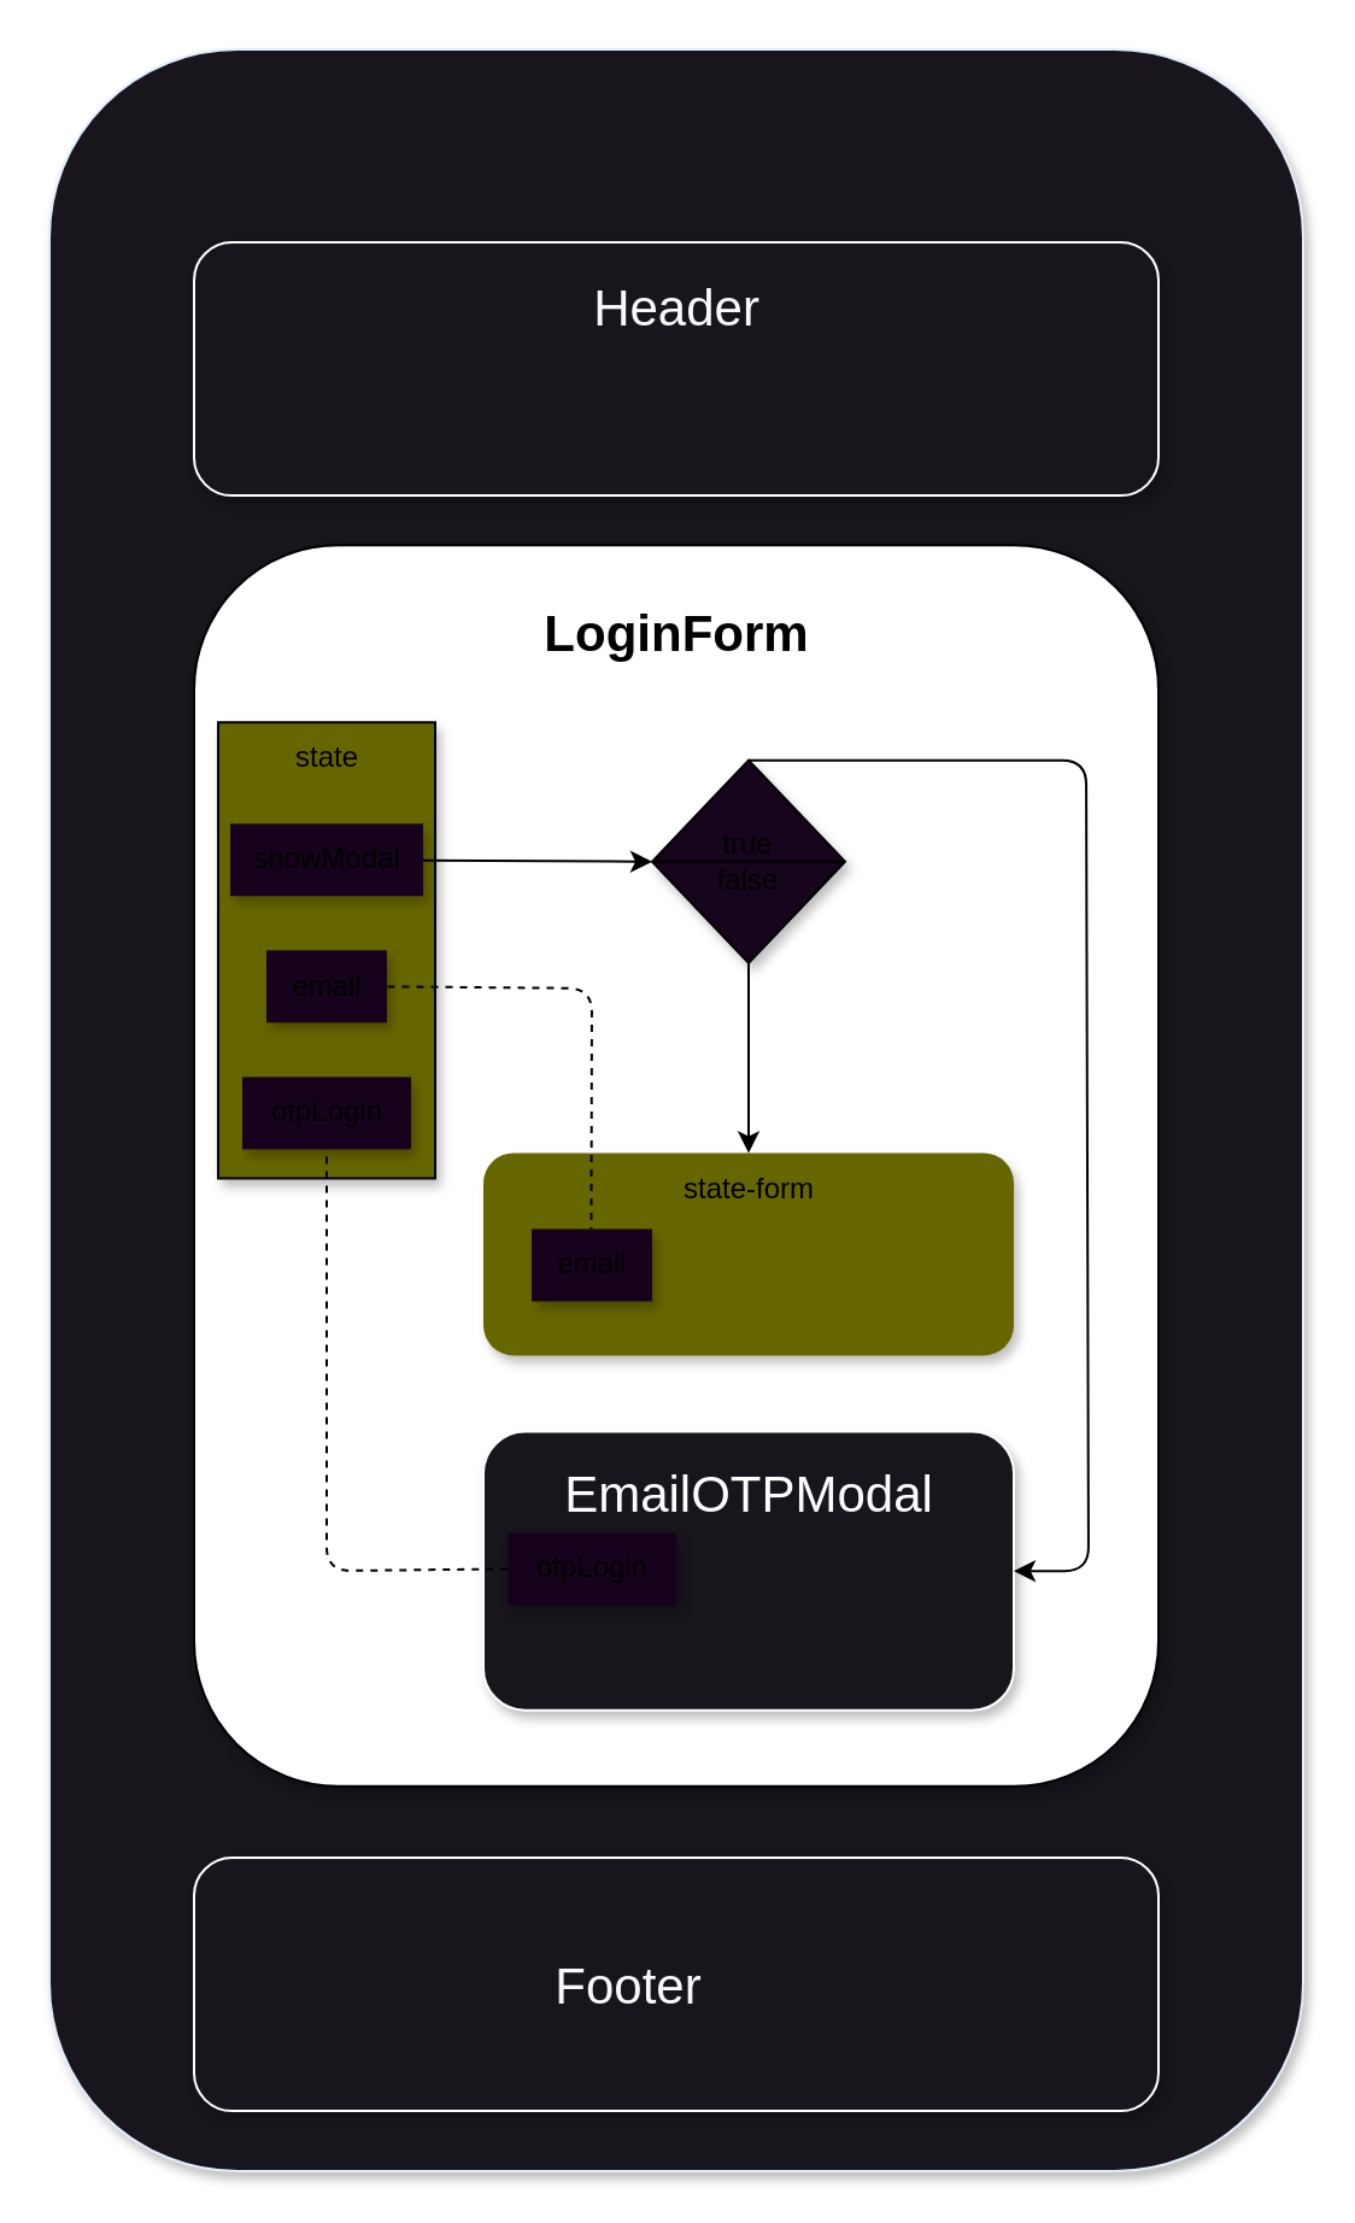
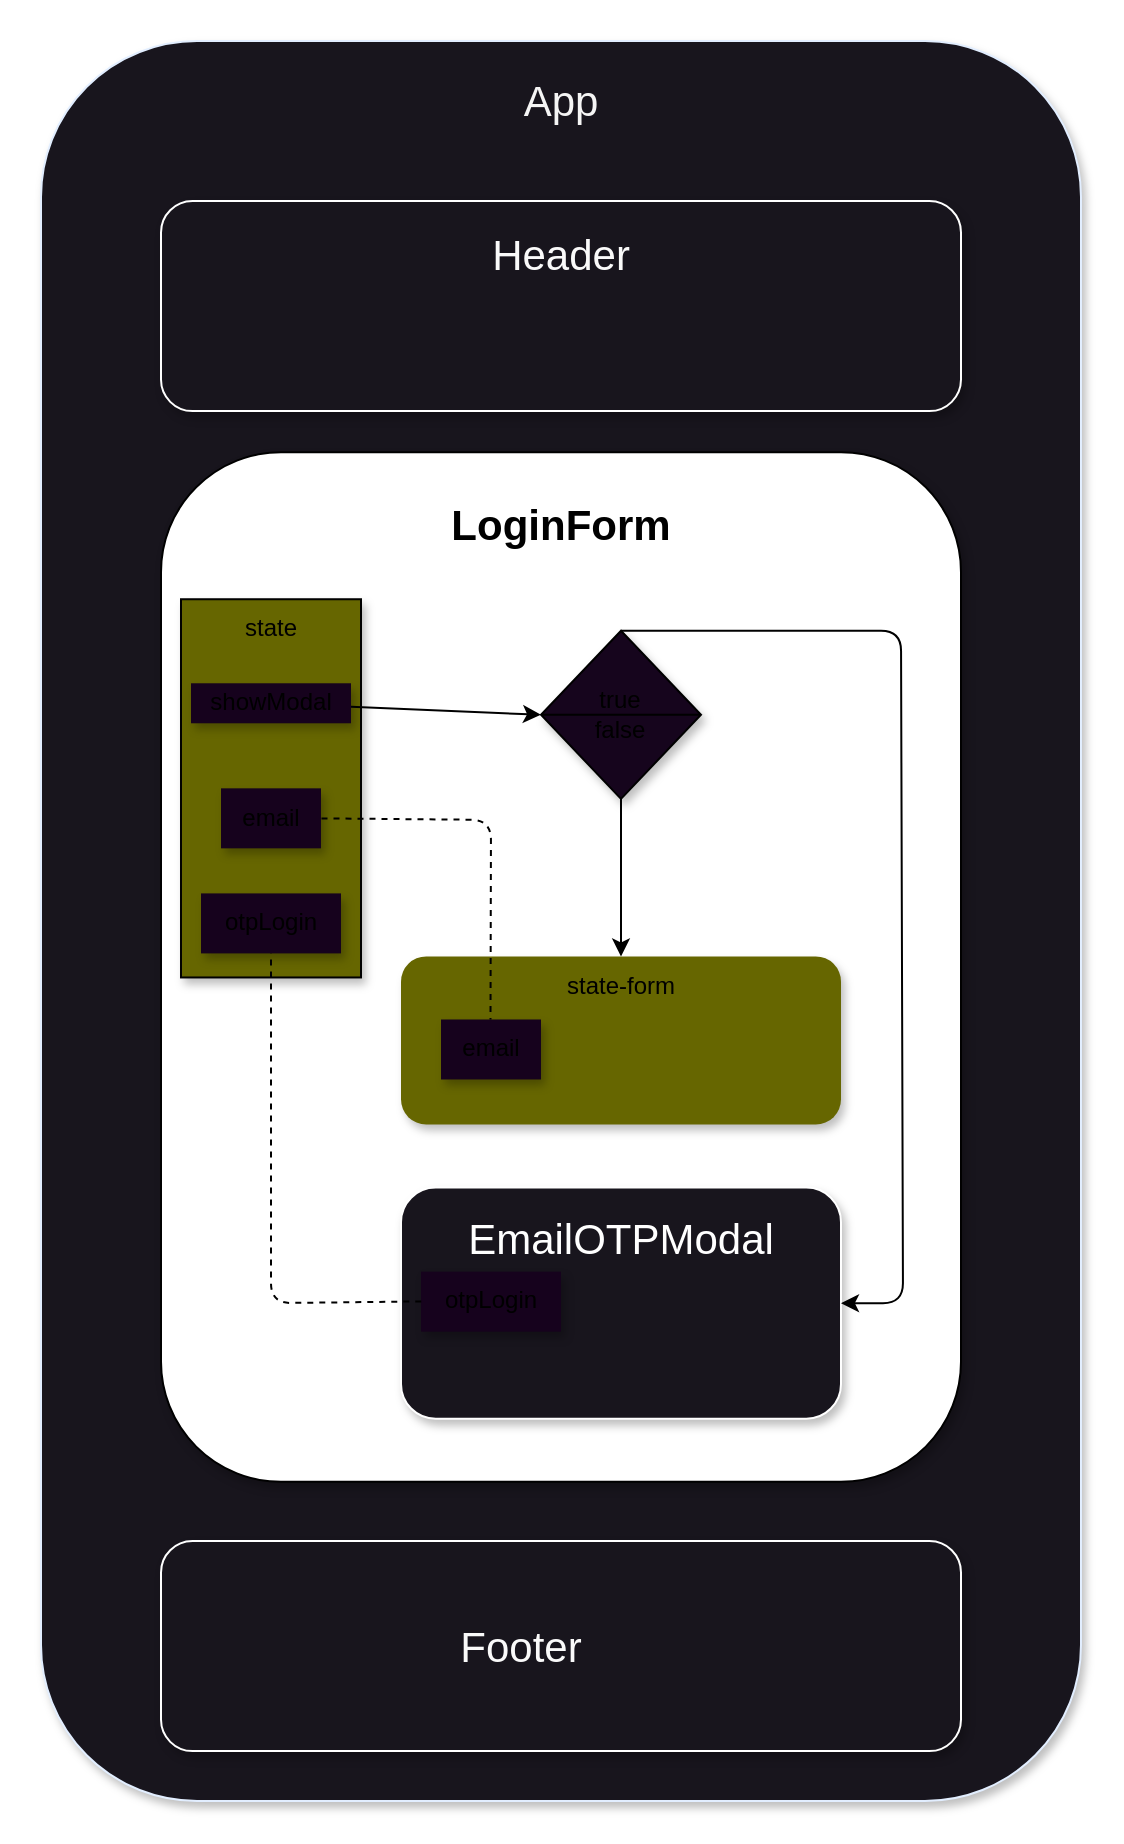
  <mxCell id="0" />
  <mxCell id="1" parent="0" />
  <mxCell id="2" value="" style="group" parent="1" vertex="1" connectable="0"><mxGeometry x="20" y="20" width="520" height="880" as="geometry" /></mxCell>
  <mxCell id="3" value="" style="rounded=1;whiteSpace=wrap;html=1;shadow=1;glass=0;strokeColor=#E2EEFF;strokeWidth=1;fillColor=#18151d;" parent="2" vertex="1"><mxGeometry width="520" height="880" as="geometry" /></mxCell>
+ <mxCell id="4" value="App" style="text;html=1;align=center;verticalAlign=middle;resizable=0;points=[];autosize=1;strokeColor=none;fillColor=none;fontColor=#F5F5F5;strokeWidth=1;spacing=2;fontSize=21;" parent="2" vertex="1"><mxGeometry x="230" y="9.999" width="60" height="40" as="geometry" /></mxCell>
  <mxCell id="5" value="" style="group" parent="2" vertex="1" connectable="0"><mxGeometry x="60" y="749.998" width="400" height="105.063" as="geometry" /></mxCell>
  <mxCell id="6" value="" style="rounded=1;whiteSpace=wrap;html=1;shadow=1;glass=0;strokeColor=#FFFFFF;strokeWidth=1;fontSize=21;fontColor=#000000;fillColor=#18151d;" parent="5" vertex="1"><mxGeometry width="400" height="105.063" as="geometry" /></mxCell>
  <mxCell id="7" value="Footer" style="text;html=1;align=center;verticalAlign=middle;resizable=0;points=[];autosize=1;strokeColor=none;fillColor=none;fontSize=21;fontColor=#FAFAFA;" parent="5" vertex="1"><mxGeometry x="140" y="32.529" width="80" height="40" as="geometry" /></mxCell>
  <mxCell id="8" value="" style="group;strokeColor=none;" parent="2" vertex="1" connectable="0"><mxGeometry x="60" y="80.002" width="400" height="105.063" as="geometry" /></mxCell>
  <mxCell id="9" value="" style="rounded=1;whiteSpace=wrap;html=1;shadow=1;glass=0;strokeColor=#FFFFFF;strokeWidth=1;fontSize=21;fontColor=#000000;fillColor=#18151d;" parent="8" vertex="1"><mxGeometry width="400" height="105.063" as="geometry" /></mxCell>
  <mxCell id="10" value="Header" style="text;html=1;align=center;verticalAlign=middle;resizable=0;points=[];autosize=1;strokeColor=none;fillColor=none;fontSize=21;fontColor=#FAFAFA;" parent="8" vertex="1"><mxGeometry x="155" y="6.519" width="90" height="40" as="geometry" /></mxCell>
  <mxCell id="11" value="" style="rounded=1;whiteSpace=wrap;html=1;container=0;shadow=1;" parent="2" vertex="1"><mxGeometry x="60" y="205.571" width="400" height="514.81" as="geometry" /></mxCell>
  <mxCell id="12" value="" style="rounded=0;whiteSpace=wrap;html=1;shadow=1;strokeColor=#000000;fillColor=#666600;" parent="2" vertex="1"><mxGeometry x="70" y="279.116" width="90" height="189.114" as="geometry" /></mxCell>
  <mxCell id="13" value="&lt;b style=&quot;font-size: 21px;&quot;&gt;LoginForm&lt;/b&gt;" style="text;html=1;align=center;verticalAlign=middle;resizable=0;points=[];autosize=1;strokeColor=none;fillColor=none;fontSize=21;" parent="2" vertex="1"><mxGeometry x="195" y="221.584" width="130" height="40" as="geometry" /></mxCell>
  <mxCell id="14" value="otpLogin" style="text;html=1;align=center;verticalAlign=middle;resizable=0;points=[];autosize=1;strokeColor=none;fillColor=#16021D;container=0;shadow=1;" parent="2" vertex="1"><mxGeometry x="80" y="426.204" width="70" height="30" as="geometry" /></mxCell>
- <mxCell id="15" value="showModal" style="text;html=1;align=center;verticalAlign=middle;resizable=0;points=[];autosize=1;strokeColor=none;fillColor=#16021D;container=0;shadow=1;" parent="2" vertex="1"><mxGeometry x="75" y="321.141" width="80" height="30" as="geometry" /></mxCell>
+ <mxCell id="15" value="showModal" style="text;html=1;align=center;verticalAlign=middle;resizable=0;points=[];autosize=1;strokeColor=none;fillColor=#16021D;container=0;shadow=1;" parent="2" vertex="1"><mxGeometry x="75" y="321.141" width="80" height="20" as="geometry" /></mxCell>
  <mxCell id="16" value="email" style="text;html=1;align=center;verticalAlign=middle;resizable=0;points=[];autosize=1;strokeColor=none;fillColor=#16021D;shadow=1;container=0;" parent="2" vertex="1"><mxGeometry x="90" y="373.673" width="50" height="30" as="geometry" /></mxCell>
  <mxCell id="17" value="" style="rounded=1;whiteSpace=wrap;html=1;shadow=1;fillColor=#666600;container=0;dashed=1;strokeColor=none;" parent="2" vertex="1"><mxGeometry x="180" y="457.723" width="220" height="84.051" as="geometry" /></mxCell>
  <mxCell id="18" value="email" style="text;html=1;align=center;verticalAlign=middle;resizable=0;points=[];autosize=1;strokeColor=none;fillColor=#16021D;shadow=1;container=0;" parent="2" vertex="1"><mxGeometry x="200" y="489.242" width="50" height="30" as="geometry" /></mxCell>
  <mxCell id="19" value="state-form" style="text;html=1;align=center;verticalAlign=middle;resizable=0;points=[];autosize=1;strokeColor=none;fillColor=none;container=0;" parent="2" vertex="1"><mxGeometry x="250" y="457.723" width="80" height="30" as="geometry" /></mxCell>
  <mxCell id="20" value="" style="edgeStyle=none;html=1;" parent="2" source="21" target="19" edge="1"><mxGeometry relative="1" as="geometry" /></mxCell>
  <mxCell id="21" value="true&lt;br&gt;false" style="shape=sortShape;perimeter=rhombusPerimeter;whiteSpace=wrap;html=1;shadow=1;fillColor=#16051d;" parent="2" vertex="1"><mxGeometry x="250" y="294.875" width="80" height="84.051" as="geometry" /></mxCell>
  <mxCell id="22" style="edgeStyle=none;html=1;entryX=0;entryY=0.5;entryDx=0;entryDy=0;" parent="2" source="15" target="21" edge="1"><mxGeometry relative="1" as="geometry" /></mxCell>
  <mxCell id="23" value="" style="endArrow=none;dashed=1;html=1;exitX=1.005;exitY=0.501;exitDx=0;exitDy=0;exitPerimeter=0;entryX=0.495;entryY=-0.001;entryDx=0;entryDy=0;entryPerimeter=0;" parent="2" source="16" target="18" edge="1"><mxGeometry width="50" height="50" relative="1" as="geometry"><mxPoint x="160" y="405.192" as="sourcePoint" /><mxPoint x="225" y="489.242" as="targetPoint" /><Array as="points"><mxPoint x="225" y="389.432" /></Array></mxGeometry></mxCell>
  <mxCell id="24" value="state" style="text;html=1;align=center;verticalAlign=middle;resizable=0;points=[];autosize=1;strokeColor=none;fillColor=none;fontColor=#000000;" parent="2" vertex="1"><mxGeometry x="90" y="279.116" width="50" height="30" as="geometry" /></mxCell>
  <mxCell id="25" value="" style="rounded=1;whiteSpace=wrap;html=1;shadow=1;glass=0;strokeColor=#FFFFFF;strokeWidth=1;fillColor=#18151d;" parent="2" vertex="1"><mxGeometry x="180" y="573.293" width="220" height="115.57" as="geometry" /></mxCell>
  <mxCell id="26" style="edgeStyle=none;html=1;exitX=0.5;exitY=0;exitDx=0;exitDy=0;entryX=1;entryY=0.5;entryDx=0;entryDy=0;" parent="2" source="21" target="25" edge="1"><mxGeometry relative="1" as="geometry"><mxPoint x="400" y="665.223" as="targetPoint" /><Array as="points"><mxPoint x="430" y="294.875" /><mxPoint x="431" y="631.078" /></Array></mxGeometry></mxCell>
  <mxCell id="27" value="&lt;font style=&quot;font-size: 21px;&quot;&gt;EmailOTPModal&lt;/font&gt;" style="text;html=1;align=center;verticalAlign=middle;resizable=0;points=[];autosize=1;strokeColor=none;fillColor=none;fontColor=#FFFFFF;" parent="2" vertex="1"><mxGeometry x="200" y="578.799" width="180" height="40" as="geometry" /></mxCell>
  <mxCell id="28" value="otpLogin" style="text;html=1;align=center;verticalAlign=middle;resizable=0;points=[];autosize=1;strokeColor=none;fillColor=#16021D;container=0;shadow=1;" parent="2" vertex="1"><mxGeometry x="190" y="615.318" width="70" height="30" as="geometry" /></mxCell>
  <mxCell id="29" value="" style="endArrow=none;dashed=1;html=1;fontColor=#E8E8E8;entryX=0.5;entryY=0.997;entryDx=0;entryDy=0;entryPerimeter=0;exitX=0.002;exitY=0.496;exitDx=0;exitDy=0;exitPerimeter=0;" parent="2" source="28" target="14" edge="1"><mxGeometry width="50" height="50" relative="1" as="geometry"><mxPoint x="80" y="583.799" as="sourcePoint" /><mxPoint x="130" y="531.267" as="targetPoint" /><Array as="points"><mxPoint x="115" y="631.078" /></Array></mxGeometry></mxCell>
